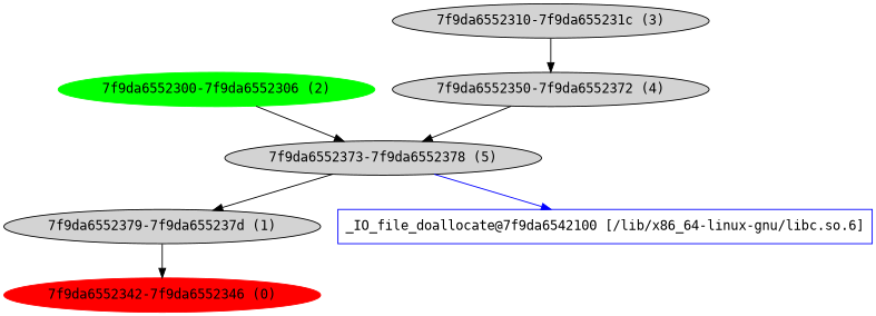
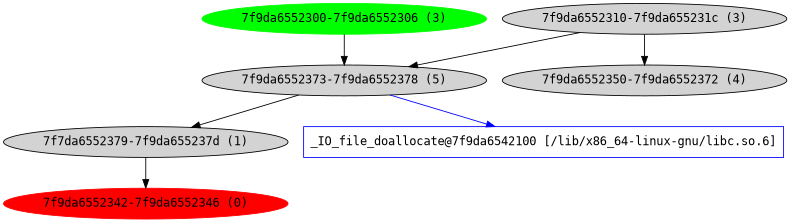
  digraph {
    fontname="DejaVu Sans Mono"
    node [fontname="DejaVu Sans Mono" style=filled]
    edge [fontname="DejaVu Sans Mono"]
    n1 [color=red label="7f9da6552342-7f9da6552346 (0)"]
-   n2 [label="7f9da6552379-7f9da655237d (1)"]
-   n3 [color=green label="7f9da6552300-7f9da6552306 (2)"]
+   n2 [label="7f7da6552379-7f9da655237d (1)"]
+   n3 [color=green label="7f9da6552300-7f9da6552306 (3)"]
    n4 [label="7f9da6552373-7f9da6552378 (5)"]
    n5 [label="7f9da6552310-7f9da655231c (3)"]
    n6 [label="7f9da6552350-7f9da6552372 (4)"]
    n7 [color=blue label="_IO_file_doallocate@7f9da6542100 [/lib/x86_64-linux-gnu/libc.so.6]" shape=rectangle style=""]
    n2 -> n1
    n3 -> n4
    n4 -> n2
    n4 -> n7 [color=blue]
    n5 -> n6
-   n6 -> n4
+   n5 -> n4
  }
